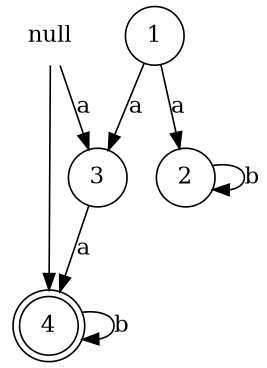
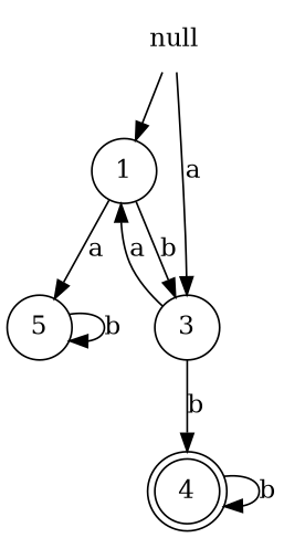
  digraph {
    rankdir=TB
    node [shape=circle]
    null [shape=plaintext]
    1
    3
-   2
+   2 [label=5]
    4 [shape=doublecircle]
-   null -> 4
+   null -> 1
    null -> 3 [label=a]
-   1 -> 3 [label=a]
+   1 -> 3 [label=b]
    1 -> 2 [label=a]
-   3 -> 4 [label=a]
+   3 -> 1 [label=a]
+   3 -> 4 [label=b]
    2 -> 2 [label=b]
    4 -> 4 [label=b]
  }
